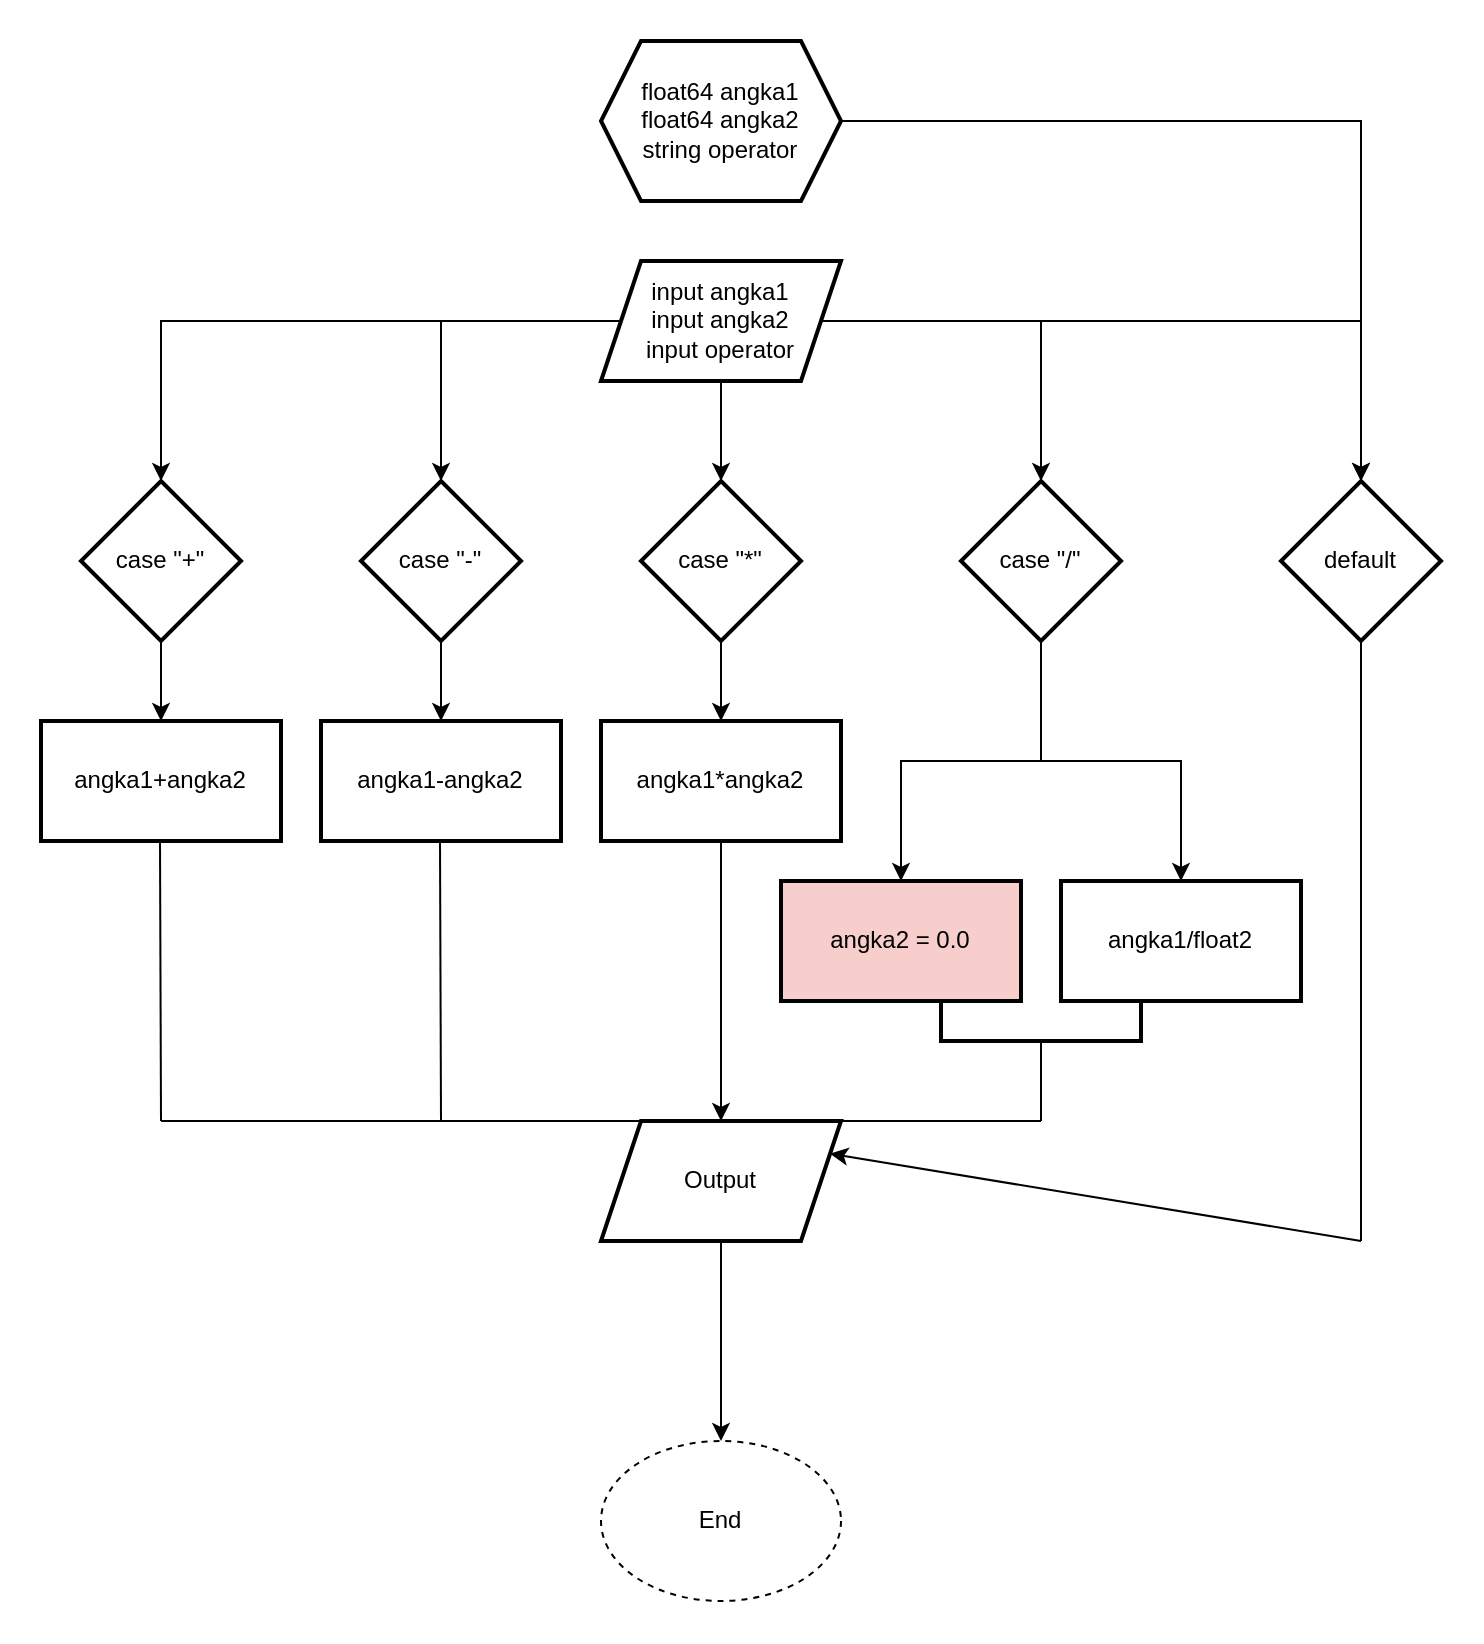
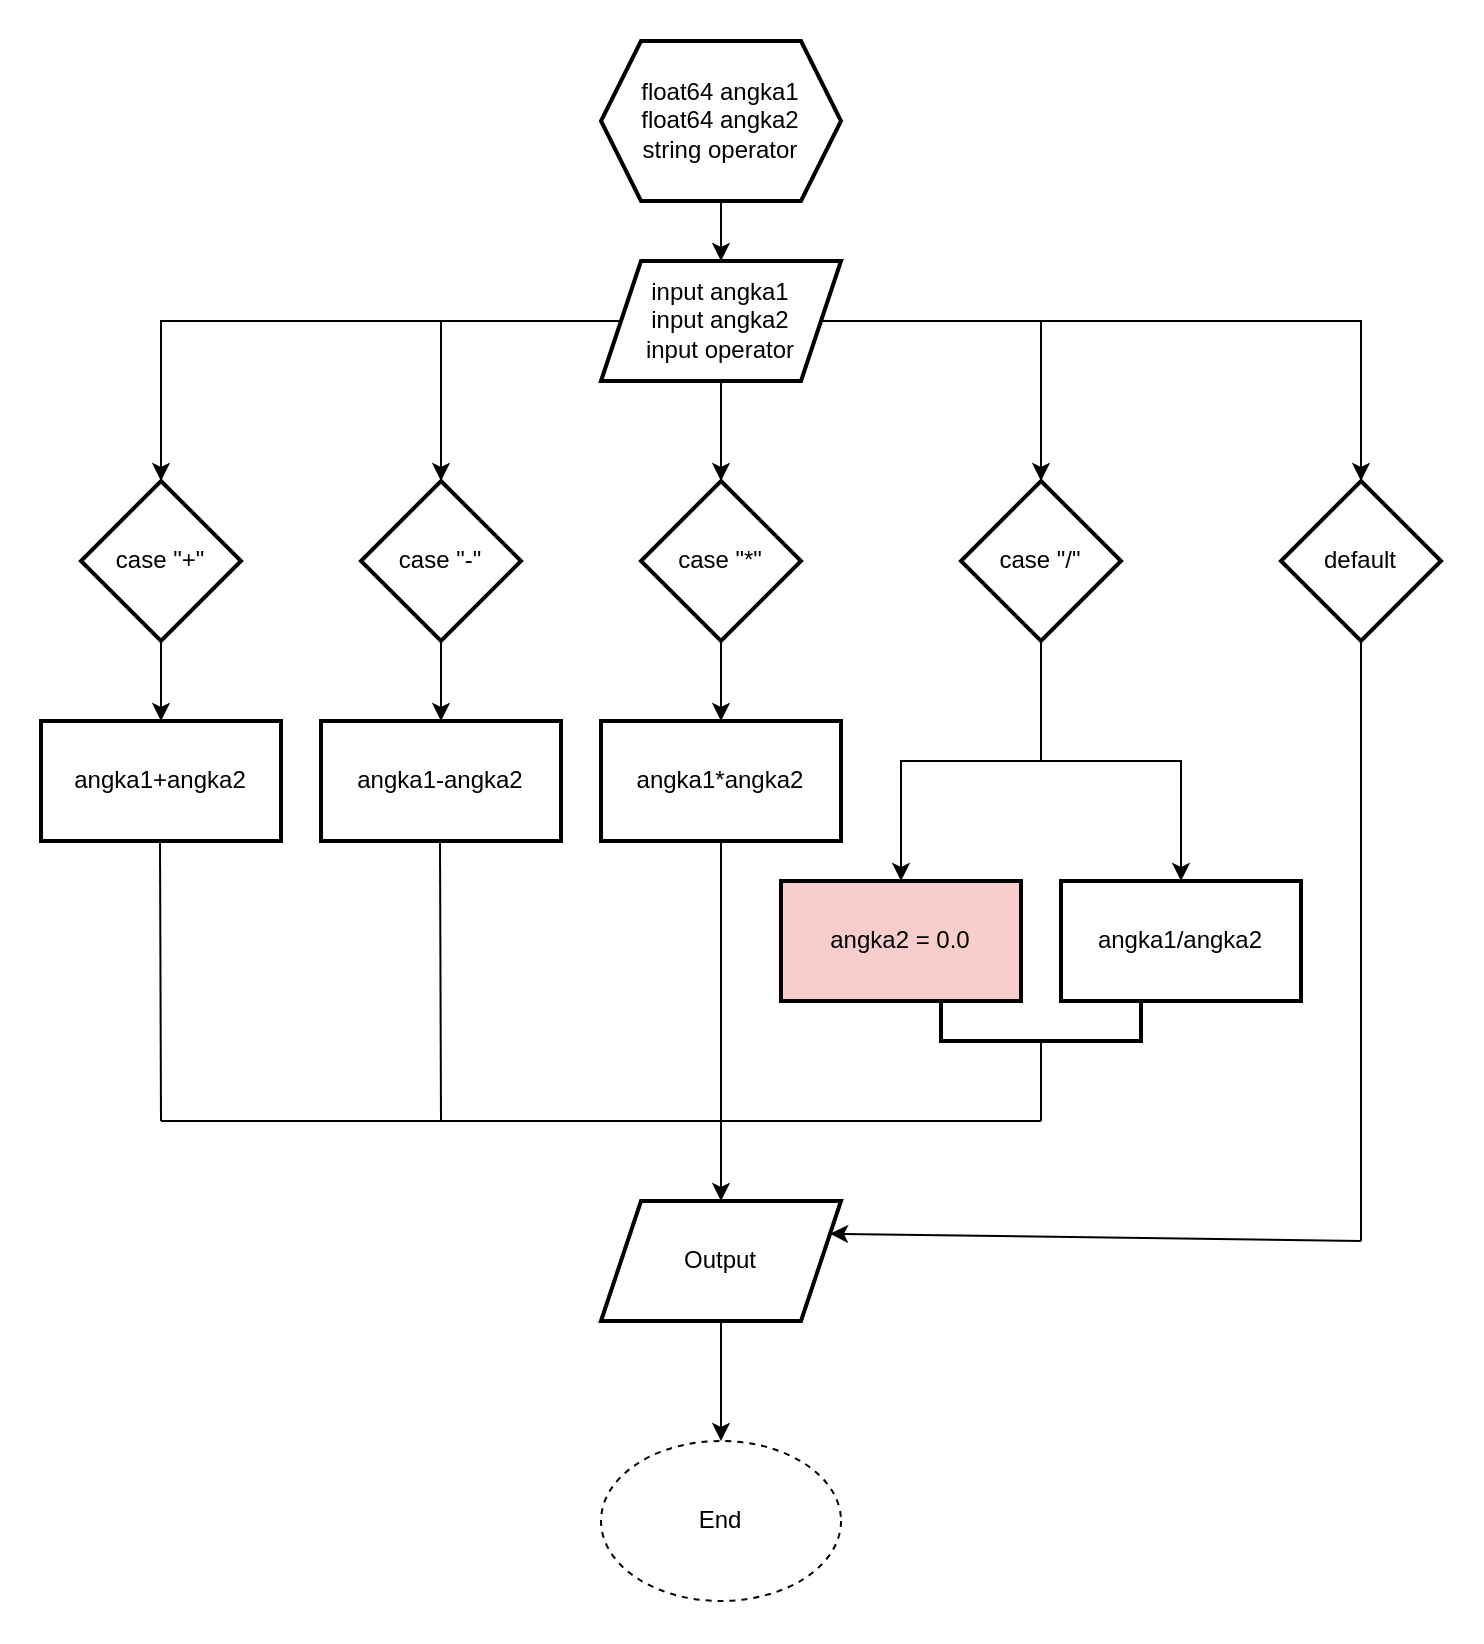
  <mxCell id="0" />
  <mxCell id="1" parent="0" />
- <mxCell id="2" value="" style="edgeStyle=orthogonalEdgeStyle;rounded=0;orthogonalLoop=1;jettySize=auto;html=1;" parent="1" source="3" target="18" edge="1"><mxGeometry relative="1" as="geometry" /></mxCell>
+ <mxCell id="2" value="" style="edgeStyle=orthogonalEdgeStyle;rounded=0;orthogonalLoop=1;jettySize=auto;html=1;" parent="1" source="3" target="9" edge="1"><mxGeometry relative="1" as="geometry" /></mxCell>
  <mxCell id="3" value="float64 angka1&lt;div&gt;float64 angka2&lt;/div&gt;&lt;div&gt;string operator&lt;/div&gt;" style="shape=hexagon;perimeter=hexagonPerimeter2;whiteSpace=wrap;html=1;fixedSize=1;strokeWidth=2;" parent="1" vertex="1"><mxGeometry x="300" y="20" width="120" height="80" as="geometry" /></mxCell>
  <mxCell id="4" value="" style="edgeStyle=orthogonalEdgeStyle;rounded=0;orthogonalLoop=1;jettySize=auto;html=1;" parent="1" source="9" target="11" edge="1"><mxGeometry relative="1" as="geometry" /></mxCell>
  <mxCell id="5" value="" style="edgeStyle=orthogonalEdgeStyle;rounded=0;orthogonalLoop=1;jettySize=auto;html=1;" parent="1" source="9" target="13" edge="1"><mxGeometry relative="1" as="geometry" /></mxCell>
  <mxCell id="6" value="" style="edgeStyle=orthogonalEdgeStyle;rounded=0;orthogonalLoop=1;jettySize=auto;html=1;" parent="1" source="9" target="16" edge="1"><mxGeometry relative="1" as="geometry" /></mxCell>
  <mxCell id="7" value="" style="edgeStyle=orthogonalEdgeStyle;rounded=0;orthogonalLoop=1;jettySize=auto;html=1;" parent="1" source="9" target="18" edge="1"><mxGeometry relative="1" as="geometry" /></mxCell>
  <mxCell id="8" value="" style="edgeStyle=orthogonalEdgeStyle;rounded=0;orthogonalLoop=1;jettySize=auto;html=1;" parent="1" source="9" target="28" edge="1"><mxGeometry relative="1" as="geometry" /></mxCell>
  <mxCell id="9" value="input angka1&lt;div&gt;input angka2&lt;/div&gt;&lt;div&gt;input operator&lt;/div&gt;" style="shape=parallelogram;perimeter=parallelogramPerimeter;whiteSpace=wrap;html=1;fixedSize=1;strokeWidth=2;" parent="1" vertex="1"><mxGeometry x="300" y="130" width="120" height="60" as="geometry" /></mxCell>
  <mxCell id="10" value="" style="edgeStyle=orthogonalEdgeStyle;rounded=0;orthogonalLoop=1;jettySize=auto;html=1;" parent="1" source="11" target="20" edge="1"><mxGeometry relative="1" as="geometry" /></mxCell>
  <mxCell id="11" value="case &quot;+&quot;" style="rhombus;whiteSpace=wrap;html=1;strokeWidth=2;" parent="1" vertex="1"><mxGeometry x="40" y="240" width="80" height="80" as="geometry" /></mxCell>
  <mxCell id="12" value="" style="edgeStyle=orthogonalEdgeStyle;rounded=0;orthogonalLoop=1;jettySize=auto;html=1;" parent="1" source="13" target="27" edge="1"><mxGeometry relative="1" as="geometry" /></mxCell>
  <mxCell id="13" value="case &quot;-&quot;" style="rhombus;whiteSpace=wrap;html=1;strokeWidth=2;" parent="1" vertex="1"><mxGeometry x="180" y="240" width="80" height="80" as="geometry" /></mxCell>
  <mxCell id="14" value="" style="edgeStyle=orthogonalEdgeStyle;rounded=0;orthogonalLoop=1;jettySize=auto;html=1;" parent="1" source="16" target="22" edge="1"><mxGeometry relative="1" as="geometry" /></mxCell>
  <mxCell id="15" value="" style="edgeStyle=orthogonalEdgeStyle;rounded=0;orthogonalLoop=1;jettySize=auto;html=1;" parent="1" source="16" target="23" edge="1"><mxGeometry relative="1" as="geometry" /></mxCell>
  <mxCell id="16" value="case &quot;/&quot;" style="rhombus;whiteSpace=wrap;html=1;strokeWidth=2;" parent="1" vertex="1"><mxGeometry x="480" y="240" width="80" height="80" as="geometry" /></mxCell>
  <mxCell id="17" value="" style="edgeStyle=orthogonalEdgeStyle;rounded=0;orthogonalLoop=1;jettySize=auto;html=1;entryX=0.5;entryY=0;entryDx=0;entryDy=0;" parent="1" source="28" target="25" edge="1"><mxGeometry relative="1" as="geometry"><mxPoint x="360" y="570" as="targetPoint" /></mxGeometry></mxCell>
  <mxCell id="18" value="default" style="rhombus;whiteSpace=wrap;html=1;strokeWidth=2;" parent="1" vertex="1"><mxGeometry x="640" y="240" width="80" height="80" as="geometry" /></mxCell>
  <mxCell id="19" value="" style="edgeStyle=orthogonalEdgeStyle;rounded=0;orthogonalLoop=1;jettySize=auto;html=1;" parent="1" source="28" target="21" edge="1"><mxGeometry relative="1" as="geometry" /></mxCell>
  <mxCell id="20" value="angka1+angka2" style="whiteSpace=wrap;html=1;strokeWidth=2;" parent="1" vertex="1"><mxGeometry x="20" y="360" width="120" height="60" as="geometry" /></mxCell>
  <mxCell id="21" value="angka1*angka2" style="whiteSpace=wrap;html=1;strokeWidth=2;" parent="1" vertex="1"><mxGeometry x="300" y="360" width="120" height="60" as="geometry" /></mxCell>
- <mxCell id="22" value="angka1/float2" style="whiteSpace=wrap;html=1;strokeWidth=2;" parent="1" vertex="1"><mxGeometry x="530" y="440" width="120" height="60" as="geometry" /></mxCell>
+ <mxCell id="22" value="angka1/angka2" style="whiteSpace=wrap;html=1;strokeWidth=2;" parent="1" vertex="1"><mxGeometry x="530" y="440" width="120" height="60" as="geometry" /></mxCell>
  <mxCell id="23" value="angka2 = 0.0" style="whiteSpace=wrap;html=1;strokeWidth=2;fillColor=#f8cecc;" parent="1" vertex="1"><mxGeometry x="390" y="440" width="120" height="60" as="geometry" /></mxCell>
  <mxCell id="24" value="" style="edgeStyle=orthogonalEdgeStyle;rounded=0;orthogonalLoop=1;jettySize=auto;html=1;entryX=0.5;entryY=0;entryDx=0;entryDy=0;" parent="1" source="25" target="26" edge="1"><mxGeometry relative="1" as="geometry"><mxPoint x="360" y="930" as="targetPoint" /></mxGeometry></mxCell>
- <mxCell id="25" value="Output" style="shape=parallelogram;perimeter=parallelogramPerimeter;whiteSpace=wrap;html=1;fixedSize=1;strokeWidth=2;" parent="1" vertex="1"><mxGeometry x="300" y="560" width="120" height="60" as="geometry" /></mxCell>
+ <mxCell id="25" value="Output" style="shape=parallelogram;perimeter=parallelogramPerimeter;whiteSpace=wrap;html=1;fixedSize=1;strokeWidth=2;" parent="1" vertex="1"><mxGeometry x="300" y="600" width="120" height="60" as="geometry" /></mxCell>
  <mxCell id="26" value="End" style="ellipse;whiteSpace=wrap;html=1;dashed=1;" parent="1" vertex="1"><mxGeometry x="300" y="720" width="120" height="80" as="geometry" /></mxCell>
  <mxCell id="27" value="angka1-angka2" style="whiteSpace=wrap;html=1;strokeWidth=2;" parent="1" vertex="1"><mxGeometry x="160" y="360" width="120" height="60" as="geometry" /></mxCell>
  <mxCell id="28" value="case &quot;*&quot;" style="rhombus;whiteSpace=wrap;html=1;strokeWidth=2;" parent="1" vertex="1"><mxGeometry x="320" y="240" width="80" height="80" as="geometry" /></mxCell>
  <mxCell id="29" value="" style="endArrow=none;html=1;rounded=0;" parent="1" edge="1"><mxGeometry width="50" height="50" relative="1" as="geometry"><mxPoint x="680" y="620" as="sourcePoint" /><mxPoint x="680" y="320" as="targetPoint" /></mxGeometry></mxCell>
  <mxCell id="30" value="" style="endArrow=classic;html=1;rounded=0;entryX=1;entryY=0.25;entryDx=0;entryDy=0;" parent="1" target="25" edge="1"><mxGeometry width="50" height="50" relative="1" as="geometry"><mxPoint x="680" y="620" as="sourcePoint" /><mxPoint x="730" y="570" as="targetPoint" /></mxGeometry></mxCell>
  <mxCell id="31" value="" style="strokeWidth=2;html=1;shape=mxgraph.flowchart.annotation_1;align=left;pointerEvents=1;rotation=-90;" parent="1" vertex="1"><mxGeometry x="510" y="460" width="20" height="100" as="geometry" /></mxCell>
  <mxCell id="32" value="" style="endArrow=none;html=1;rounded=0;" parent="1" edge="1"><mxGeometry width="50" height="50" relative="1" as="geometry"><mxPoint x="520" y="560" as="sourcePoint" /><mxPoint x="520" y="520" as="targetPoint" /></mxGeometry></mxCell>
  <mxCell id="33" value="" style="endArrow=none;html=1;rounded=0;" parent="1" edge="1"><mxGeometry width="50" height="50" relative="1" as="geometry"><mxPoint x="360" y="560" as="sourcePoint" /><mxPoint x="520" y="560" as="targetPoint" /></mxGeometry></mxCell>
  <mxCell id="34" value="" style="endArrow=none;html=1;rounded=0;" parent="1" edge="1"><mxGeometry width="50" height="50" relative="1" as="geometry"><mxPoint x="80" y="560" as="sourcePoint" /><mxPoint x="79.5" y="420" as="targetPoint" /></mxGeometry></mxCell>
  <mxCell id="35" value="" style="endArrow=none;html=1;rounded=0;" parent="1" edge="1"><mxGeometry width="50" height="50" relative="1" as="geometry"><mxPoint x="80" y="560" as="sourcePoint" /><mxPoint x="360" y="560" as="targetPoint" /></mxGeometry></mxCell>
  <mxCell id="36" value="" style="endArrow=none;html=1;rounded=0;" parent="1" edge="1"><mxGeometry width="50" height="50" relative="1" as="geometry"><mxPoint x="220" y="560" as="sourcePoint" /><mxPoint x="219.5" y="420" as="targetPoint" /></mxGeometry></mxCell>
